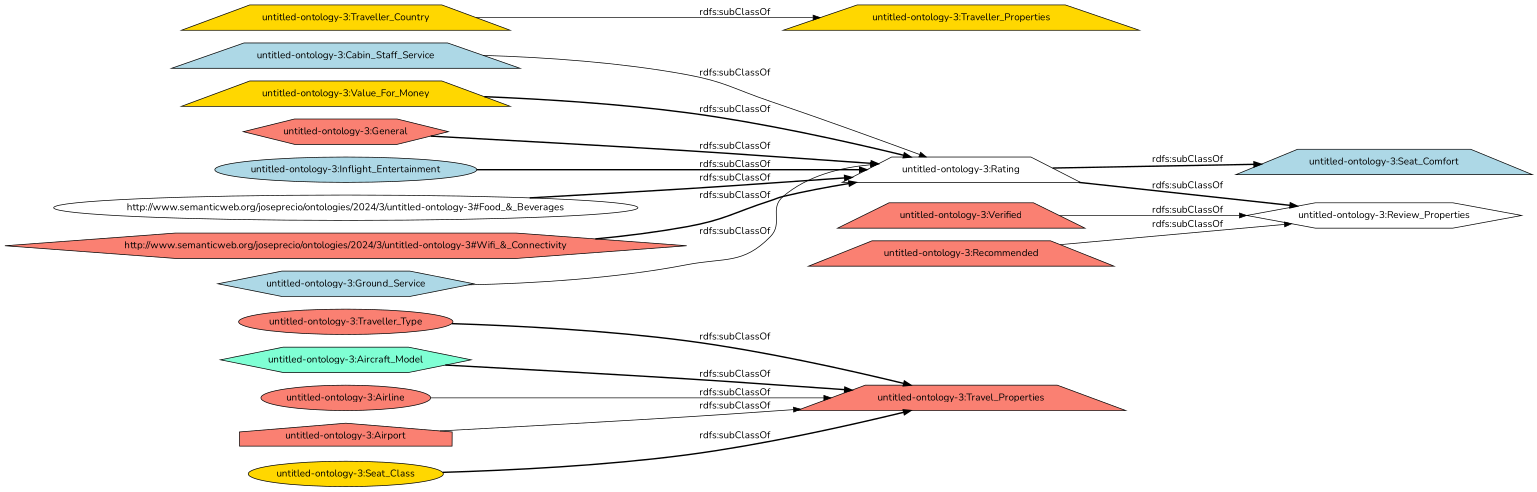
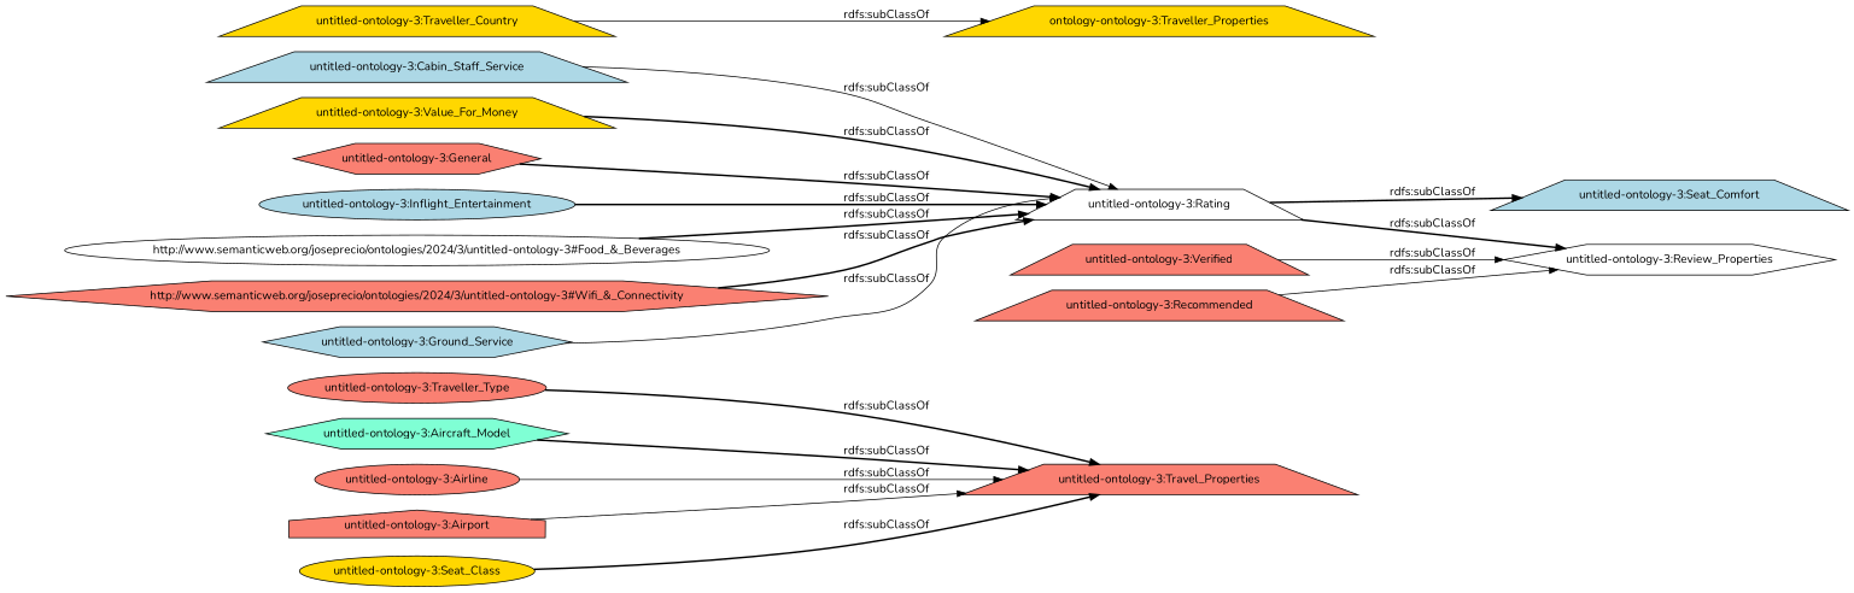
  digraph {
    fontname=Nunito
    rankdir=LR
    node [color=black fillcolor=salmon fontname=Nunito shape=trapezium style=filled]
    edge [fontname=Nunito style=bold]
    "untitled-ontology-3:Traveller_Type" [shape=ellipse]
    "untitled-ontology-3:Travel_Properties"
    "untitled-ontology-3:Cabin_Staff_Service" [fillcolor=lightblue]
    "untitled-ontology-3:Rating" [fillcolor=white]
    "untitled-ontology-3:Review_Properties" [fillcolor=white shape=hexagon]
    "untitled-ontology-3:Seat_Comfort" [fillcolor=lightblue]
    "untitled-ontology-3:Value_For_Money" [fillcolor=gold]
    "untitled-ontology-3:Aircraft_Model" [fillcolor=aquamarine shape=hexagon]
    "untitled-ontology-3:Traveller_Country" [fillcolor=gold]
-   "untitled-ontology-3:Traveller_Properties" [fillcolor=gold]
+   "untitled-ontology-3:Traveller_Properties" [fillcolor=gold label="ontology-ontology-3:Traveller_Properties"]
    "untitled-ontology-3:Airline" [shape=ellipse]
    "untitled-ontology-3:Verified"
    "untitled-ontology-3:General" [shape=hexagon]
    "untitled-ontology-3:Inflight_Entertainment" [fillcolor=lightblue shape=ellipse]
    "untitled-ontology-3:Airport" [shape=house]
    "untitled-ontology-3:Seat_Class" [fillcolor=gold shape=ellipse]
    "untitled-ontology-3:Recommended"
    "http://www.semanticweb.org/joseprecio/ontologies/2024/3/untitled-ontology-3#Food_&_Beverages" [fillcolor=white shape=ellipse]
    "http://www.semanticweb.org/joseprecio/ontologies/2024/3/untitled-ontology-3#Wifi_&_Connectivity" [shape=hexagon]
    "untitled-ontology-3:Ground_Service" [fillcolor=lightblue shape=hexagon]
    "untitled-ontology-3:Traveller_Type" -> "untitled-ontology-3:Travel_Properties" [label="rdfs:subClassOf"]
    "untitled-ontology-3:Cabin_Staff_Service" -> "untitled-ontology-3:Rating" [label="rdfs:subClassOf" style=solid]
    "untitled-ontology-3:Rating" -> "untitled-ontology-3:Review_Properties" [label="rdfs:subClassOf"]
    "untitled-ontology-3:Rating" -> "untitled-ontology-3:Seat_Comfort" [label="rdfs:subClassOf"]
    "untitled-ontology-3:Value_For_Money" -> "untitled-ontology-3:Rating" [label="rdfs:subClassOf"]
    "untitled-ontology-3:Aircraft_Model" -> "untitled-ontology-3:Travel_Properties" [label="rdfs:subClassOf"]
    "untitled-ontology-3:Traveller_Country" -> "untitled-ontology-3:Traveller_Properties" [label="rdfs:subClassOf" style=solid]
    "untitled-ontology-3:Airline" -> "untitled-ontology-3:Travel_Properties" [label="rdfs:subClassOf" style=solid]
    "untitled-ontology-3:Verified" -> "untitled-ontology-3:Review_Properties" [label="rdfs:subClassOf" style=solid]
    "untitled-ontology-3:General" -> "untitled-ontology-3:Rating" [label="rdfs:subClassOf"]
    "untitled-ontology-3:Inflight_Entertainment" -> "untitled-ontology-3:Rating" [label="rdfs:subClassOf"]
    "untitled-ontology-3:Airport" -> "untitled-ontology-3:Travel_Properties" [label="rdfs:subClassOf" style=solid]
    "untitled-ontology-3:Seat_Class" -> "untitled-ontology-3:Travel_Properties" [label="rdfs:subClassOf"]
    "untitled-ontology-3:Recommended" -> "untitled-ontology-3:Review_Properties" [label="rdfs:subClassOf" style=solid]
    "http://www.semanticweb.org/joseprecio/ontologies/2024/3/untitled-ontology-3#Food_&_Beverages" -> "untitled-ontology-3:Rating" [label="rdfs:subClassOf"]
    "http://www.semanticweb.org/joseprecio/ontologies/2024/3/untitled-ontology-3#Wifi_&_Connectivity" -> "untitled-ontology-3:Rating" [label="rdfs:subClassOf"]
    "untitled-ontology-3:Ground_Service" -> "untitled-ontology-3:Rating" [label="rdfs:subClassOf" style=solid]
  }
